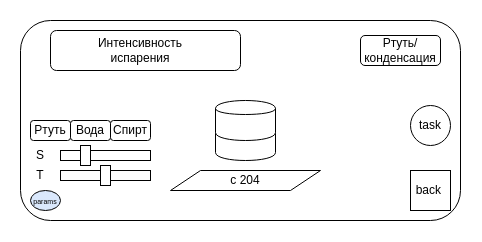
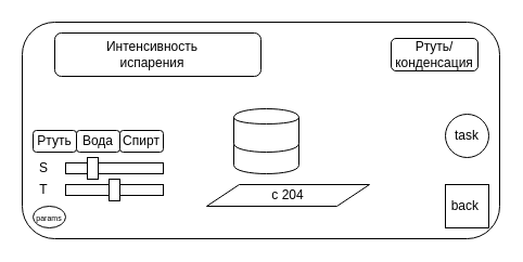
  <mxCell id="0" />
  <mxCell id="1" parent="0" />
  <mxCell id="2" value="" style="rounded=1;whiteSpace=wrap;html=1;" parent="1" vertex="1"><mxGeometry x="20" y="20" width="440" height="200" as="geometry" /></mxCell>
  <mxCell id="3" value="" style="group" parent="1" vertex="1" connectable="0"><mxGeometry x="50" y="30" width="190" height="40" as="geometry" /></mxCell>
  <mxCell id="4" value="" style="rounded=1;whiteSpace=wrap;html=1;" parent="3" vertex="1"><mxGeometry width="190" height="40" as="geometry" /></mxCell>
  <mxCell id="5" value="Интенсивность испарения" style="text;html=1;strokeColor=none;fillColor=none;align=center;verticalAlign=middle;whiteSpace=wrap;rounded=0;" parent="3" vertex="1"><mxGeometry x="20" y="10" width="140" height="20" as="geometry" /></mxCell>
- <mxCell id="6" value="с 204" style="shape=parallelogram;perimeter=parallelogramPerimeter;whiteSpace=wrap;html=1;" parent="1" vertex="1"><mxGeometry x="170" y="170" width="150" height="20" as="geometry" /></mxCell>
+ <mxCell id="6" value="с 204" style="shape=parallelogram;perimeter=parallelogramPerimeter;whiteSpace=wrap;html=1;" parent="1" vertex="1"><mxGeometry x="190" y="170" width="150" height="20" as="geometry" /></mxCell>
  <mxCell id="7" value="Ртуть/конденсация" style="rounded=1;whiteSpace=wrap;html=1;" parent="1" vertex="1"><mxGeometry x="360" y="35" width="80" height="30" as="geometry" /></mxCell>
- <mxCell id="8" value="&lt;font style=&quot;font-size: 7px&quot;&gt;params&lt;/font&gt;" style="ellipse;whiteSpace=wrap;html=1;fillColor=#dae8fc;" parent="1" vertex="1"><mxGeometry x="30" y="190" width="30" height="20" as="geometry" /></mxCell>
+ <mxCell id="8" value="&lt;font style=&quot;font-size: 7px&quot;&gt;params&lt;/font&gt;" style="ellipse;whiteSpace=wrap;html=1;" parent="1" vertex="1"><mxGeometry x="30" y="190" width="30" height="20" as="geometry" /></mxCell>
  <mxCell id="9" value="back&amp;nbsp;" style="whiteSpace=wrap;html=1;rounded=0;" parent="1" vertex="1"><mxGeometry x="410" y="170" width="40" height="40" as="geometry" /></mxCell>
  <mxCell id="10" value="" style="shape=cylinder;whiteSpace=wrap;html=1;boundedLbl=1;backgroundOutline=1;" parent="1" vertex="1"><mxGeometry x="215" y="120" width="60" height="40" as="geometry" /></mxCell>
  <mxCell id="11" value="" style="shape=cylinder;whiteSpace=wrap;html=1;boundedLbl=1;backgroundOutline=1;" parent="1" vertex="1"><mxGeometry x="215" y="100" width="60" height="40" as="geometry" /></mxCell>
  <mxCell id="12" value="" style="rounded=0;whiteSpace=wrap;html=1;strokeColor=#000000;fillColor=#FCFCFC;" parent="1" vertex="1"><mxGeometry x="60" y="170" width="90" height="10" as="geometry" /></mxCell>
  <mxCell id="13" value="" style="rounded=0;whiteSpace=wrap;html=1;strokeColor=#000000;fillColor=#FFFFFF;" parent="1" vertex="1"><mxGeometry x="60" y="150" width="90" height="10" as="geometry" /></mxCell>
  <mxCell id="14" value="" style="rounded=0;whiteSpace=wrap;html=1;strokeColor=#000000;fillColor=#FFFFFF;" parent="1" vertex="1"><mxGeometry x="100" y="165" width="10" height="20" as="geometry" /></mxCell>
  <mxCell id="15" value="" style="rounded=0;whiteSpace=wrap;html=1;strokeColor=#000000;fillColor=#FFFFFF;" parent="1" vertex="1"><mxGeometry x="80" y="145" width="10" height="20" as="geometry" /></mxCell>
  <mxCell id="16" value="S" style="text;html=1;strokeColor=none;fillColor=none;align=center;verticalAlign=middle;whiteSpace=wrap;rounded=0;" parent="1" vertex="1"><mxGeometry x="20" y="145" width="40" height="20" as="geometry" /></mxCell>
  <mxCell id="17" value="T" style="text;html=1;strokeColor=none;fillColor=none;align=center;verticalAlign=middle;whiteSpace=wrap;rounded=0;" parent="1" vertex="1"><mxGeometry x="20" y="165" width="40" height="20" as="geometry" /></mxCell>
  <mxCell id="18" value="Ртуть" style="rounded=1;whiteSpace=wrap;html=1;strokeColor=#000000;fillColor=#FFFFFF;" parent="1" vertex="1"><mxGeometry x="30" y="120" width="40" height="20" as="geometry" /></mxCell>
  <mxCell id="19" value="task" style="ellipse;whiteSpace=wrap;html=1;aspect=fixed;" parent="1" vertex="1"><mxGeometry x="410" y="105" width="40" height="40" as="geometry" /></mxCell>
  <mxCell id="20" value="Спирт" style="rounded=1;whiteSpace=wrap;html=1;strokeColor=#000000;fillColor=#FFFFFF;" parent="1" vertex="1"><mxGeometry x="110" y="120" width="40" height="20" as="geometry" /></mxCell>
  <mxCell id="21" value="Вода" style="rounded=1;whiteSpace=wrap;html=1;strokeColor=#000000;fillColor=#FFFFFF;" parent="1" vertex="1"><mxGeometry x="70" y="120" width="40" height="20" as="geometry" /></mxCell>
